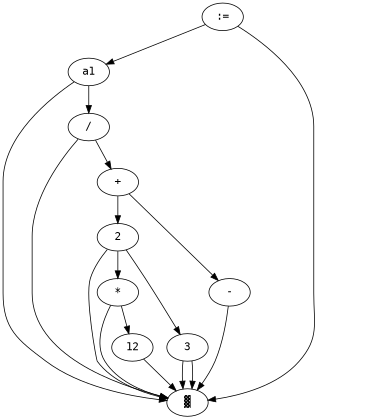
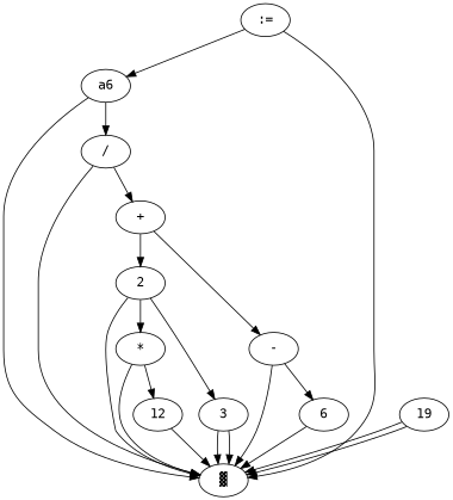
  digraph {
    fontname="DejaVu Sans Mono"
    node [fontname="DejaVu Sans Mono"]
    edge [fontname="DejaVu Sans Mono"]
    ":="
-   a1
+   a1 [label=a6]
    "▓"
    "/"
    "+"
    2
    "-"
    "*"
    3
+   6
    12
+   19
    ":=" -> a1
    ":=" -> "▓"
    a1 -> "▓"
    a1 -> "/"
    "/" -> "▓"
    "/" -> "+"
    "+" -> 2
    "+" -> "-"
    2 -> "▓"
    2 -> "*"
    2 -> 3
    "-" -> "▓"
+   "-" -> 6
    "*" -> "▓"
    "*" -> 12
    3 -> "▓"
    3 -> "▓"
+   6 -> "▓"
    12 -> "▓"
+   19 -> "▓"
+   19 -> "▓"
  }
